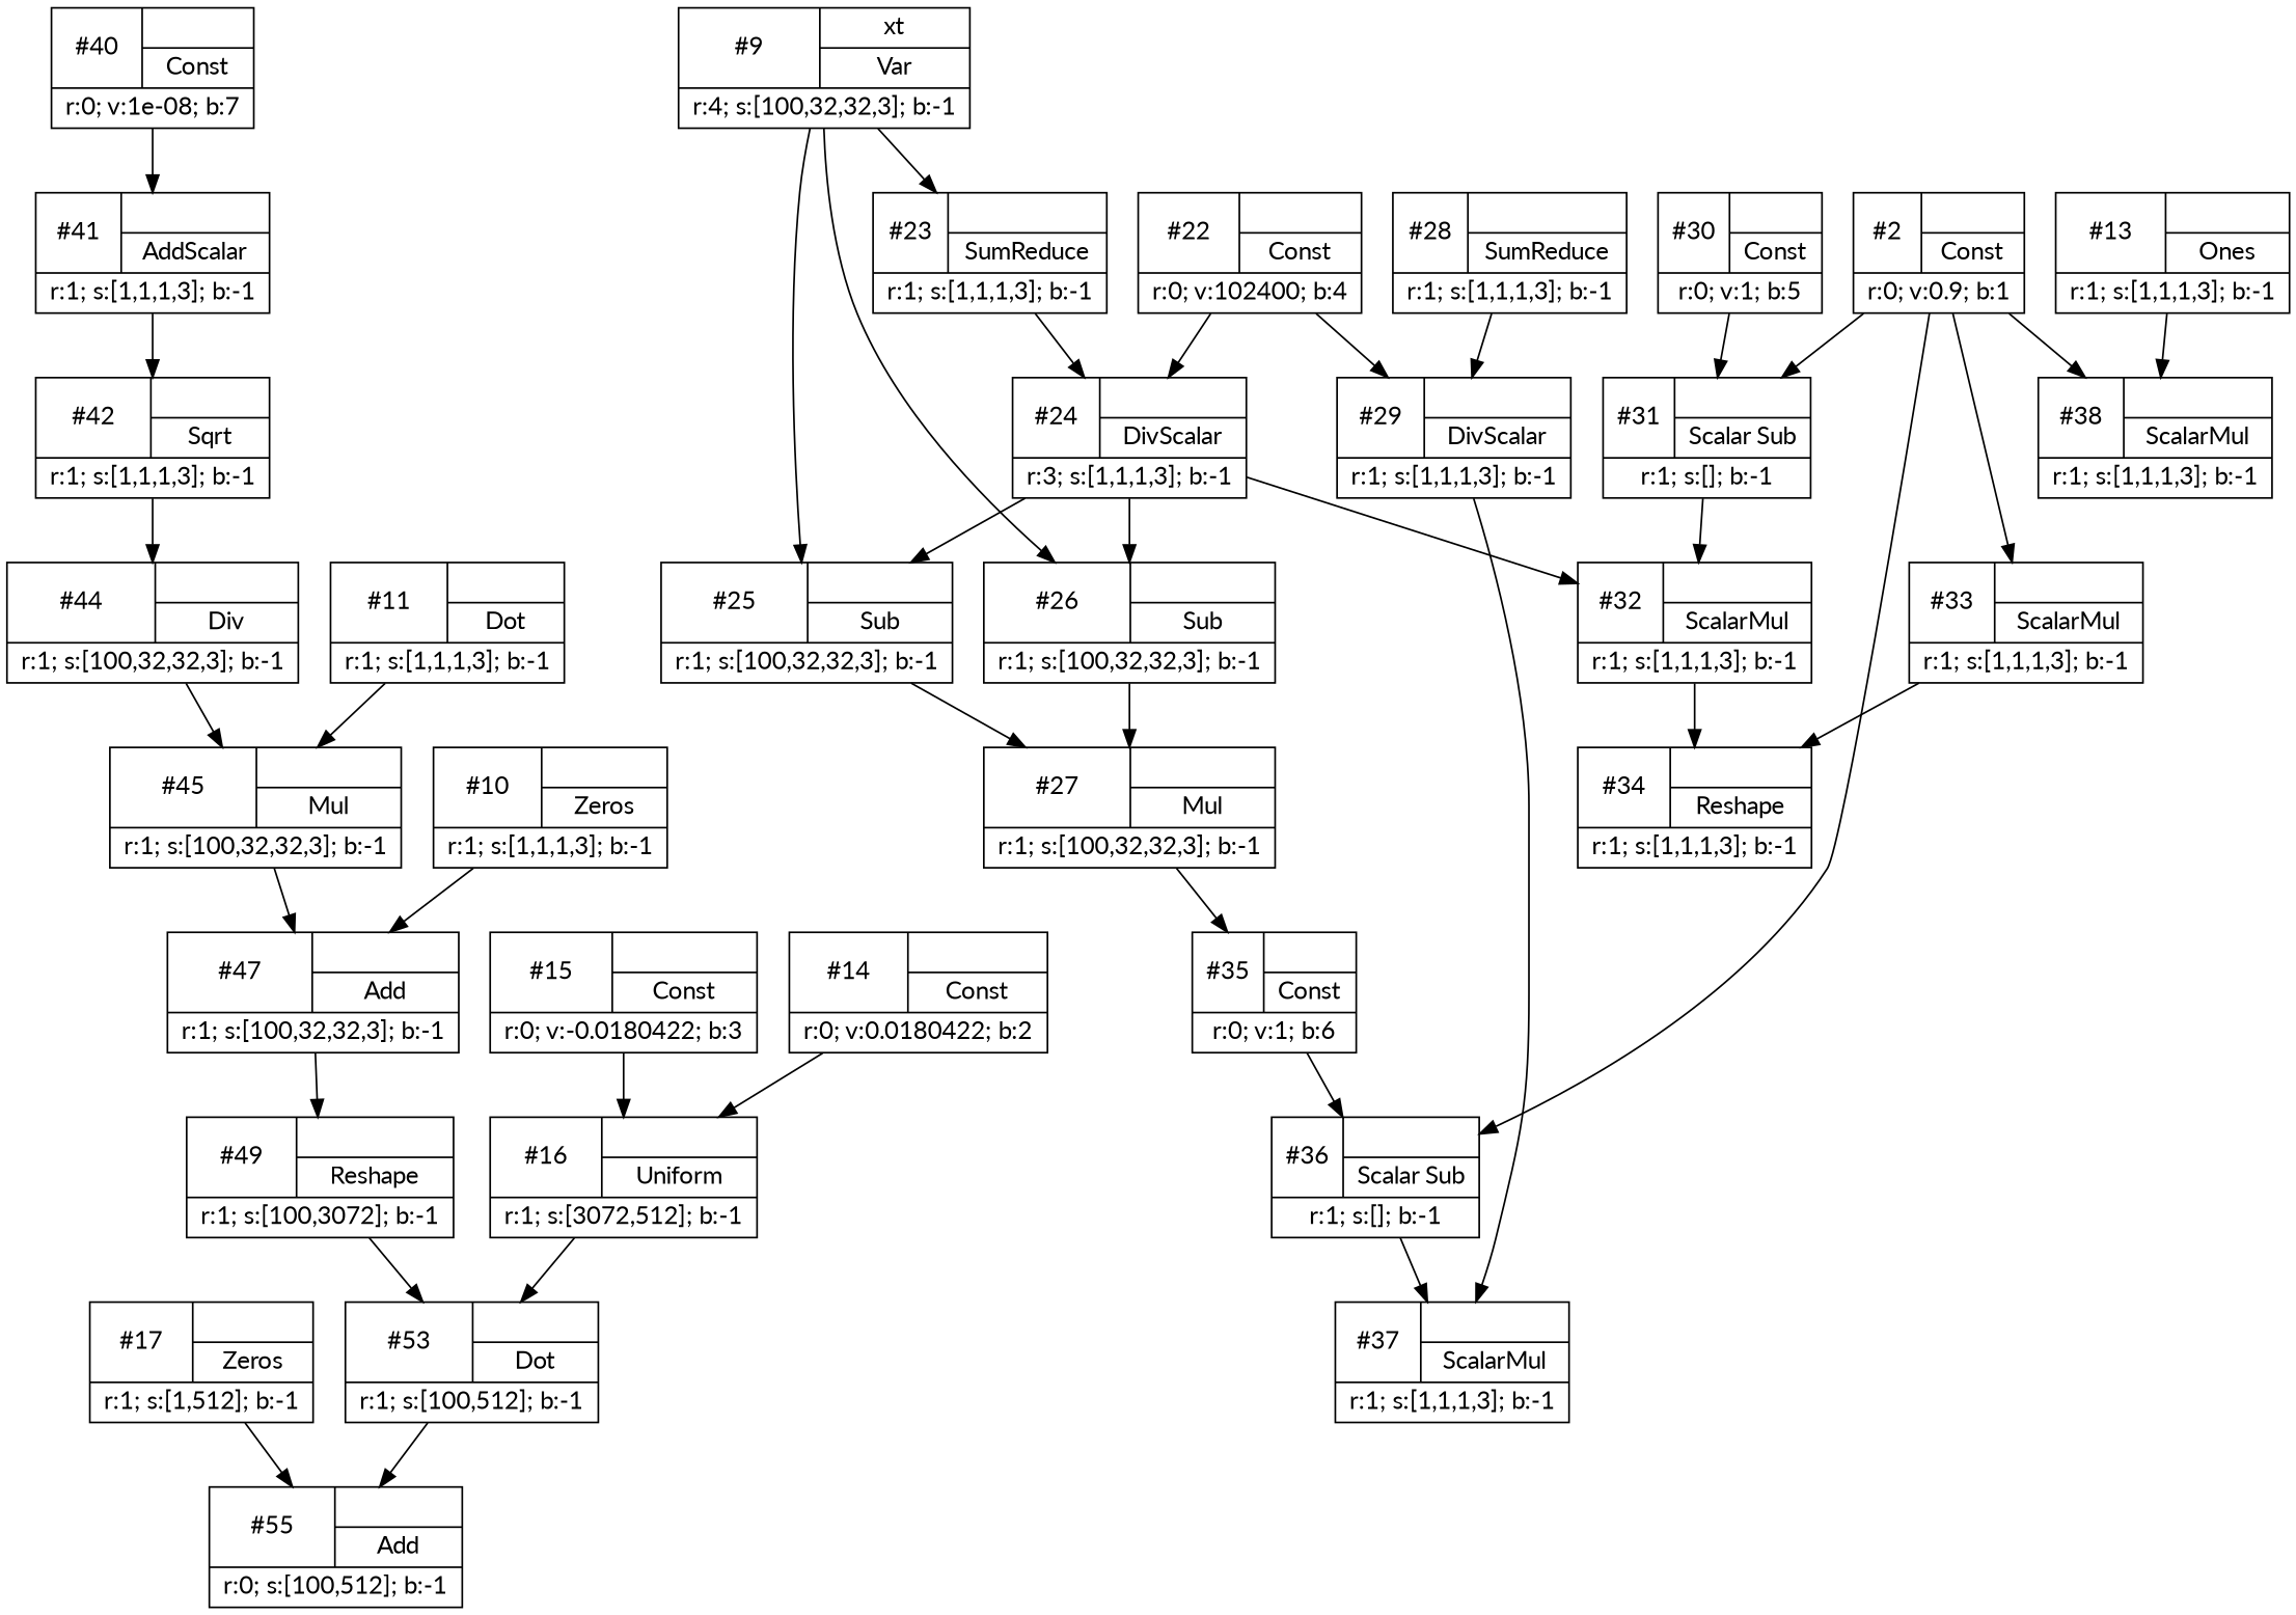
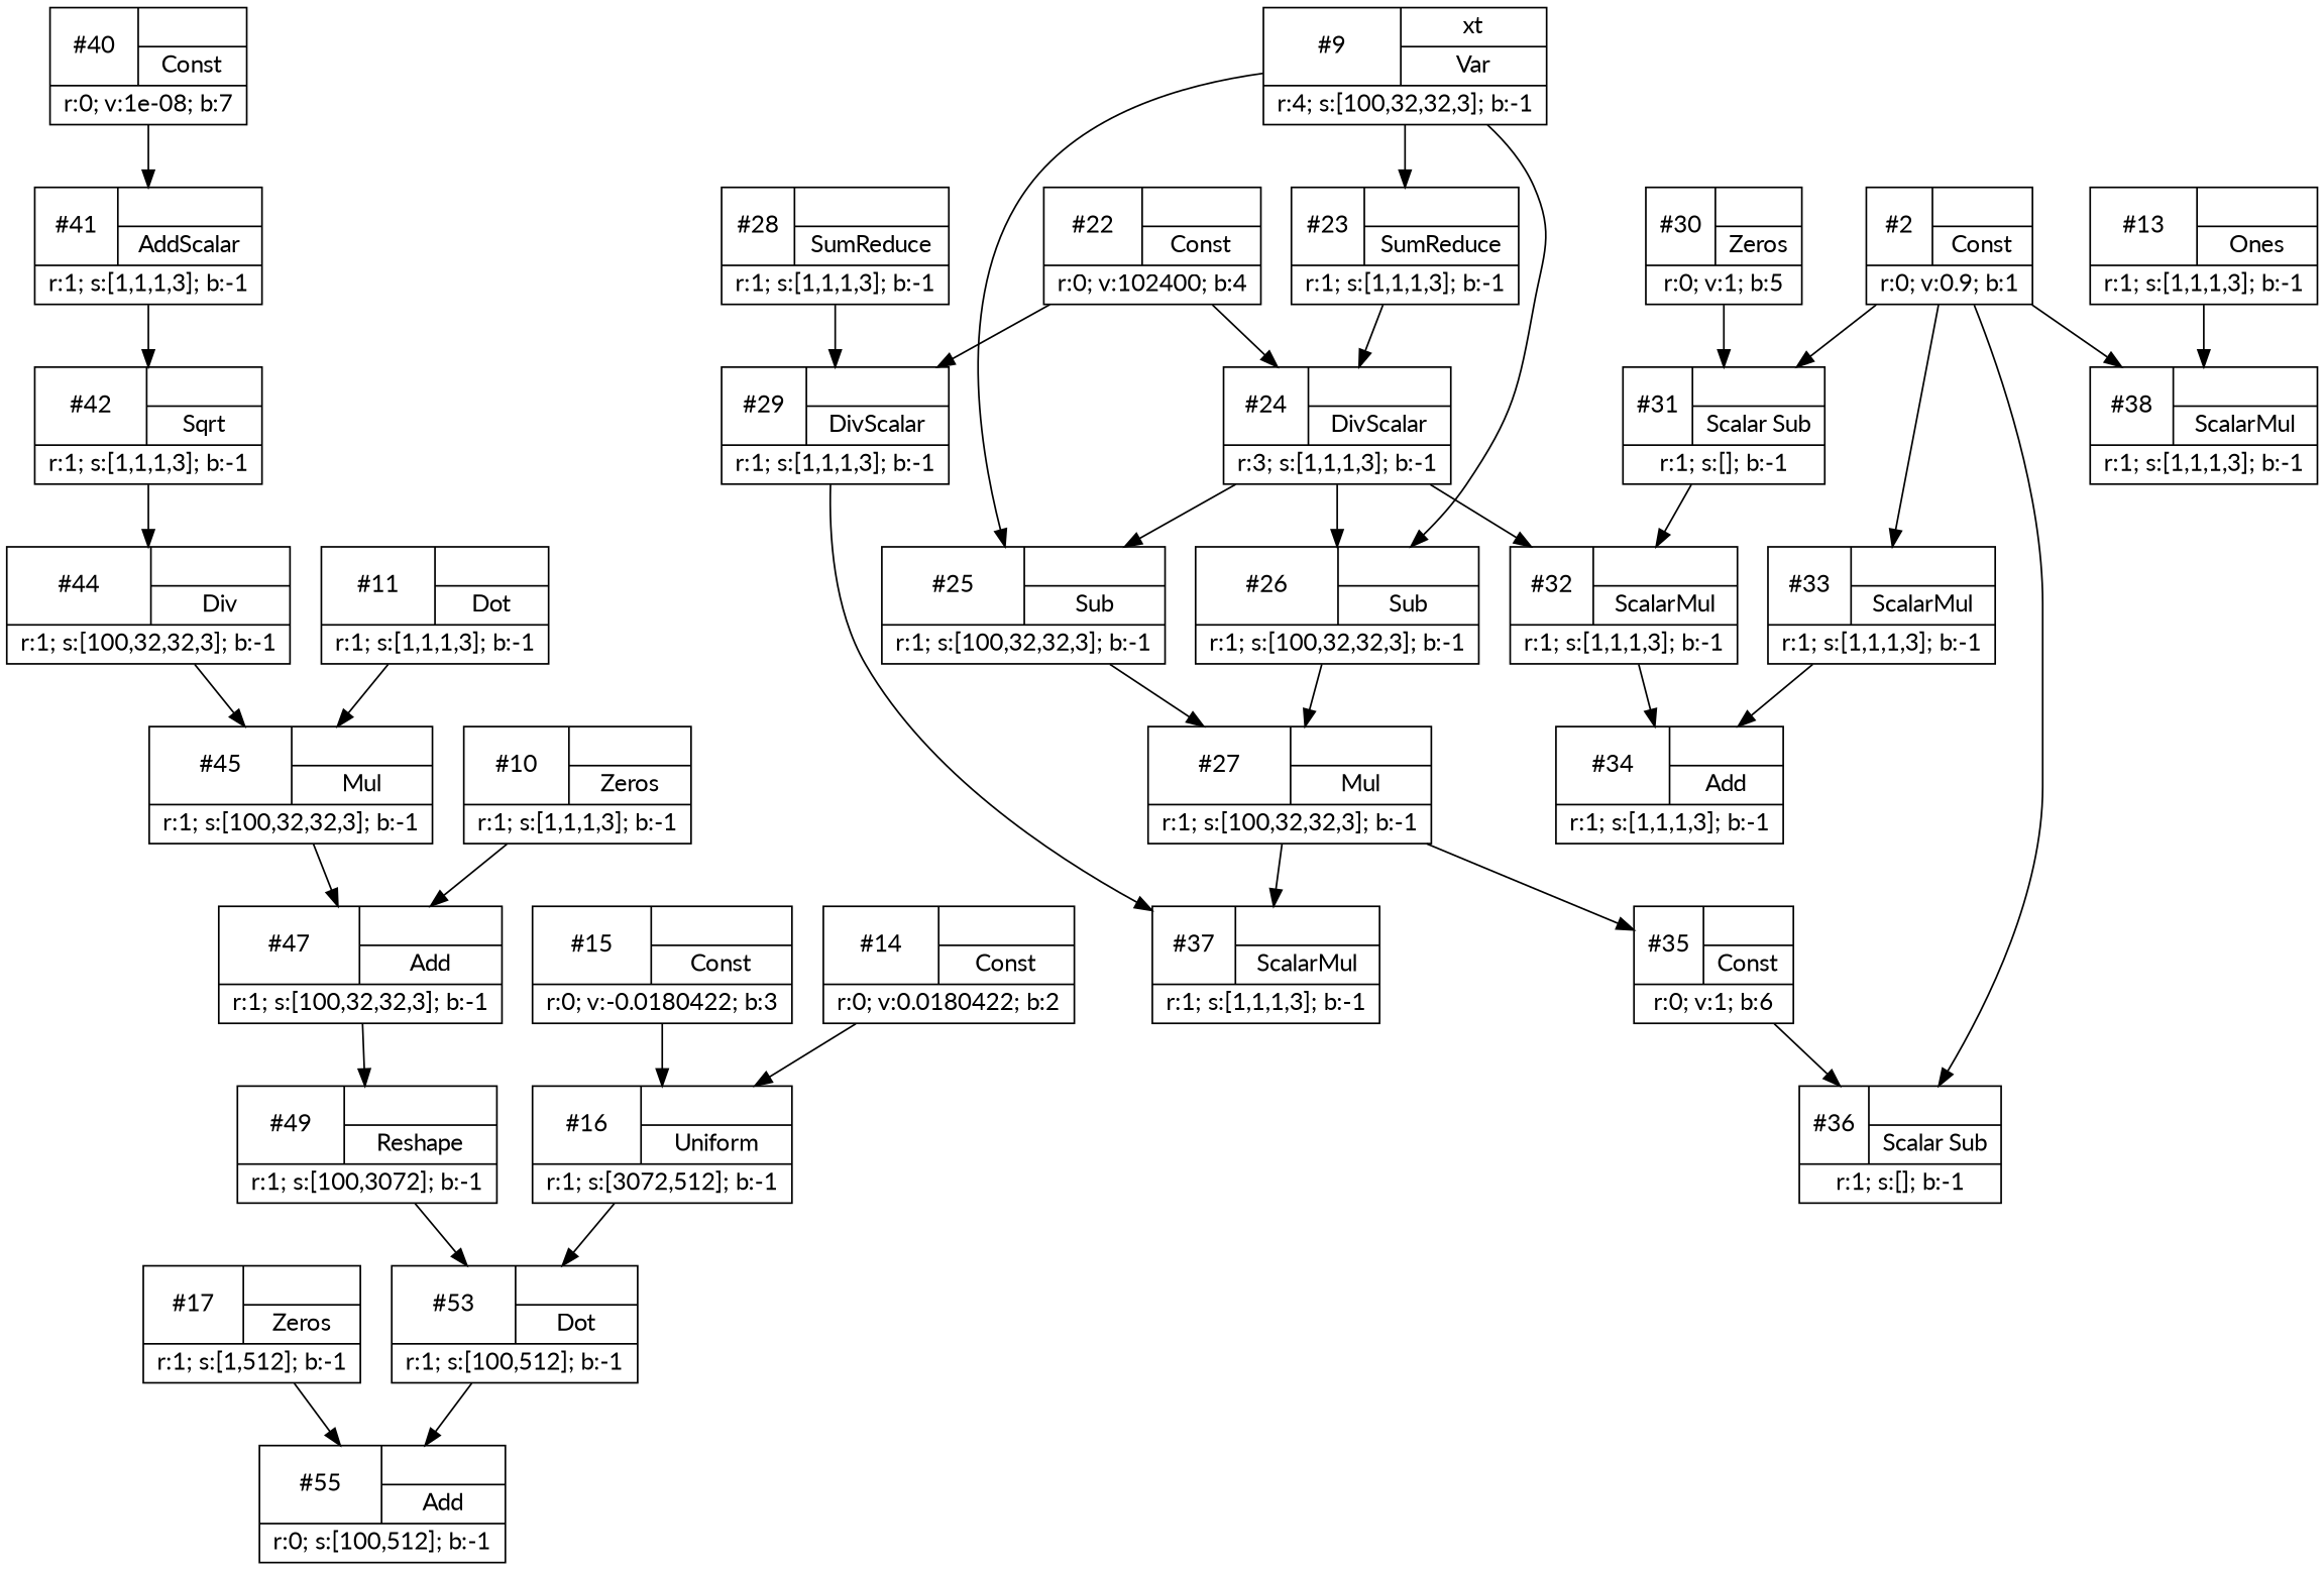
  digraph {
    fontname=Lato
    node [fontname=Lato shape=record]
    edge [fontname=Lato]
    n1 [label="{{#53 | {  | Dot }} | r:1; s:[100,512]; b:-1 }"]
    n2 [label="{{#55 | {  | Add }} | r:0; s:[100,512]; b:-1 }"]
    n3 [label="{{#17 | {  | Zeros }} | r:1; s:[1,512]; b:-1 }"]
    n4 [label="{{#49 | {  | Reshape }} | r:1; s:[100,3072]; b:-1 }"]
    n5 [label="{{#16 | {  | Uniform }} | r:1; s:[3072,512]; b:-1 }"]
    n6 [label="{{#47 | {  | Add }} | r:1; s:[100,32,32,3]; b:-1 }"]
    n7 [label="{{#45 | {  | Mul }} | r:1; s:[100,32,32,3]; b:-1 }"]
    n8 [label="{{#10 | {  | Zeros }} | r:1; s:[1,1,1,3]; b:-1 }"]
    n9 [label="{{#44 | {  | Div }} | r:1; s:[100,32,32,3]; b:-1 }"]
    n10 [label="{{#11 | {  | Dot }} | r:1; s:[1,1,1,3]; b:-1 }"]
    n11 [label="{{#42 | {  | Sqrt }} | r:1; s:[1,1,1,3]; b:-1 }"]
    n12 [label="{{#9 | { xt | Var }} | r:4; s:[100,32,32,3]; b:-1 }"]
    n13 [label="{{#23 | {  | SumReduce }} | r:1; s:[1,1,1,3]; b:-1 }"]
    n14 [label="{{#26 | {  | Sub }} | r:1; s:[100,32,32,3]; b:-1 }"]
    n15 [label="{{#25 | {  | Sub }} | r:1; s:[100,32,32,3]; b:-1 }"]
    n16 [label="{{#24 | {  | DivScalar }} | r:3; s:[1,1,1,3]; b:-1 }"]
    n17 [label="{{#27 | {  | Mul }} | r:1; s:[100,32,32,3]; b:-1 }"]
-   n18 [label="{{#34 | {  | Reshape }} | r:1; s:[1,1,1,3]; b:-1 }"]
+   n18 [label="{{#34 | {  | Add }} | r:1; s:[1,1,1,3]; b:-1 }"]
    n19 [label="{{#33 | {  | ScalarMul }} | r:1; s:[1,1,1,3]; b:-1 }"]
    n20 [label="{{#32 | {  | ScalarMul }} | r:1; s:[1,1,1,3]; b:-1 }"]
    n21 [label="{{#2 | {  | Const }} | r:0; v:0.9; b:1 }"]
    n22 [label="{{#31 | {  | Scalar Sub }} | r:1; s:[]; b:-1 }"]
    n23 [label="{{#38 | {  | ScalarMul }} | r:1; s:[1,1,1,3]; b:-1 }"]
    n24 [label="{{#36 | {  | Scalar Sub }} | r:1; s:[]; b:-1 }"]
    n25 [label="{{#37 | {  | ScalarMul }} | r:1; s:[1,1,1,3]; b:-1 }"]
-   n26 [label="{{#30 | {  | Const }} | r:0; v:1; b:5 }"]
+   n26 [label="{{#30 | {  | Zeros }} | r:0; v:1; b:5 }"]
    n27 [label="{{#22 | {  | Const }} | r:0; v:102400; b:4 }"]
    n28 [label="{{#29 | {  | DivScalar }} | r:1; s:[1,1,1,3]; b:-1 }"]
    n29 [label="{{#41 | {  | AddScalar }} | r:1; s:[1,1,1,3]; b:-1 }"]
    n30 [label="{{#40 | {  | Const }} | r:0; v:1e-08; b:7 }"]
    n31 [label="{{#13 | {  | Ones }} | r:1; s:[1,1,1,3]; b:-1 }"]
    n32 [label="{{#35 | {  | Const }} | r:0; v:1; b:6 }"]
    n33 [label="{{#28 | {  | SumReduce }} | r:1; s:[1,1,1,3]; b:-1 }"]
    n34 [label="{{#15 | {  | Const }} | r:0; v:-0.0180422; b:3 }"]
    n35 [label="{{#14 | {  | Const }} | r:0; v:0.0180422; b:2 }"]
    n1 -> n2
    n3 -> n2
    n4 -> n1
    n5 -> n1
    n6 -> n4
    n7 -> n6
    n8 -> n6
    n9 -> n7
    n10 -> n7
    n11 -> n9
    n12 -> n13
    n12 -> n14
    n12 -> n15
    n13 -> n16
    n14 -> n17
    n15 -> n17
    n16 -> n14
    n16 -> n15
    n16 -> n20
    n17 -> n32
    n19 -> n18
    n20 -> n18
    n21 -> n19
    n21 -> n22
    n21 -> n23
    n21 -> n24
    n22 -> n20
-   n24 -> n25
+   n17 -> n25
    n26 -> n22
    n27 -> n16
    n27 -> n28
    n28 -> n25
    n29 -> n11
    n30 -> n29
    n31 -> n23
    n32 -> n24
    n33 -> n28
    n34 -> n5
    n35 -> n5
  }
